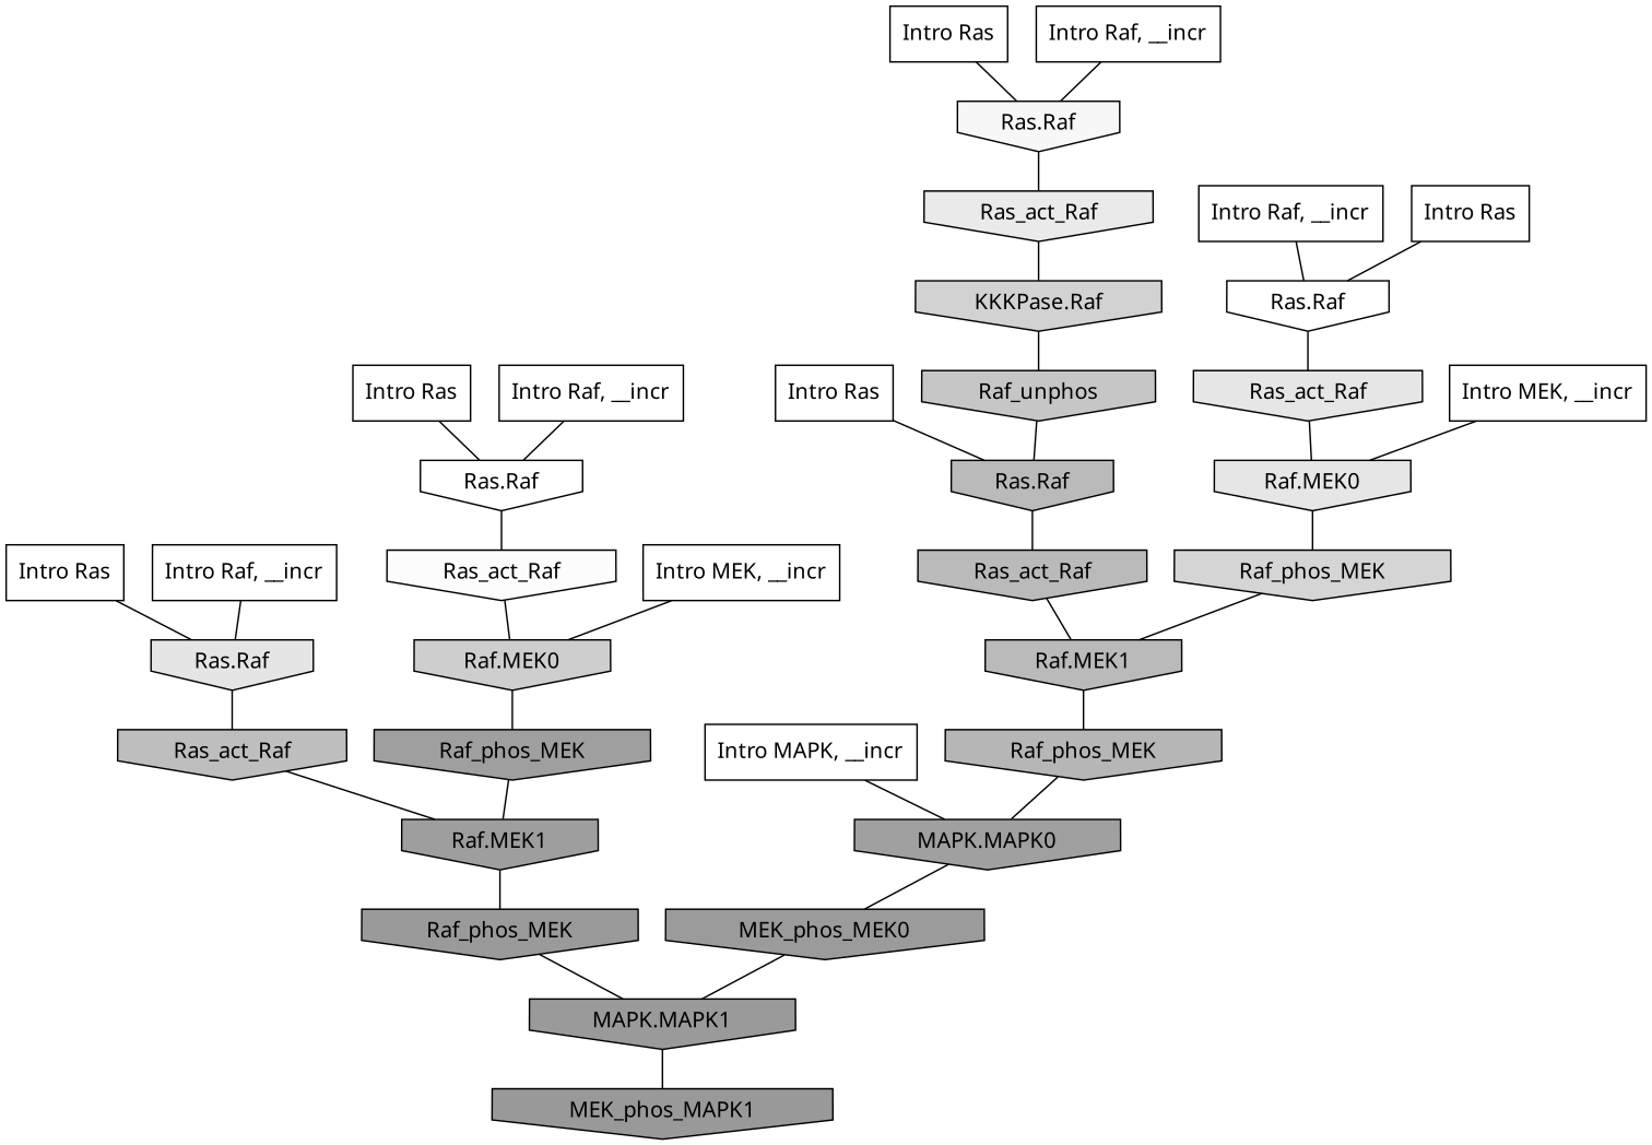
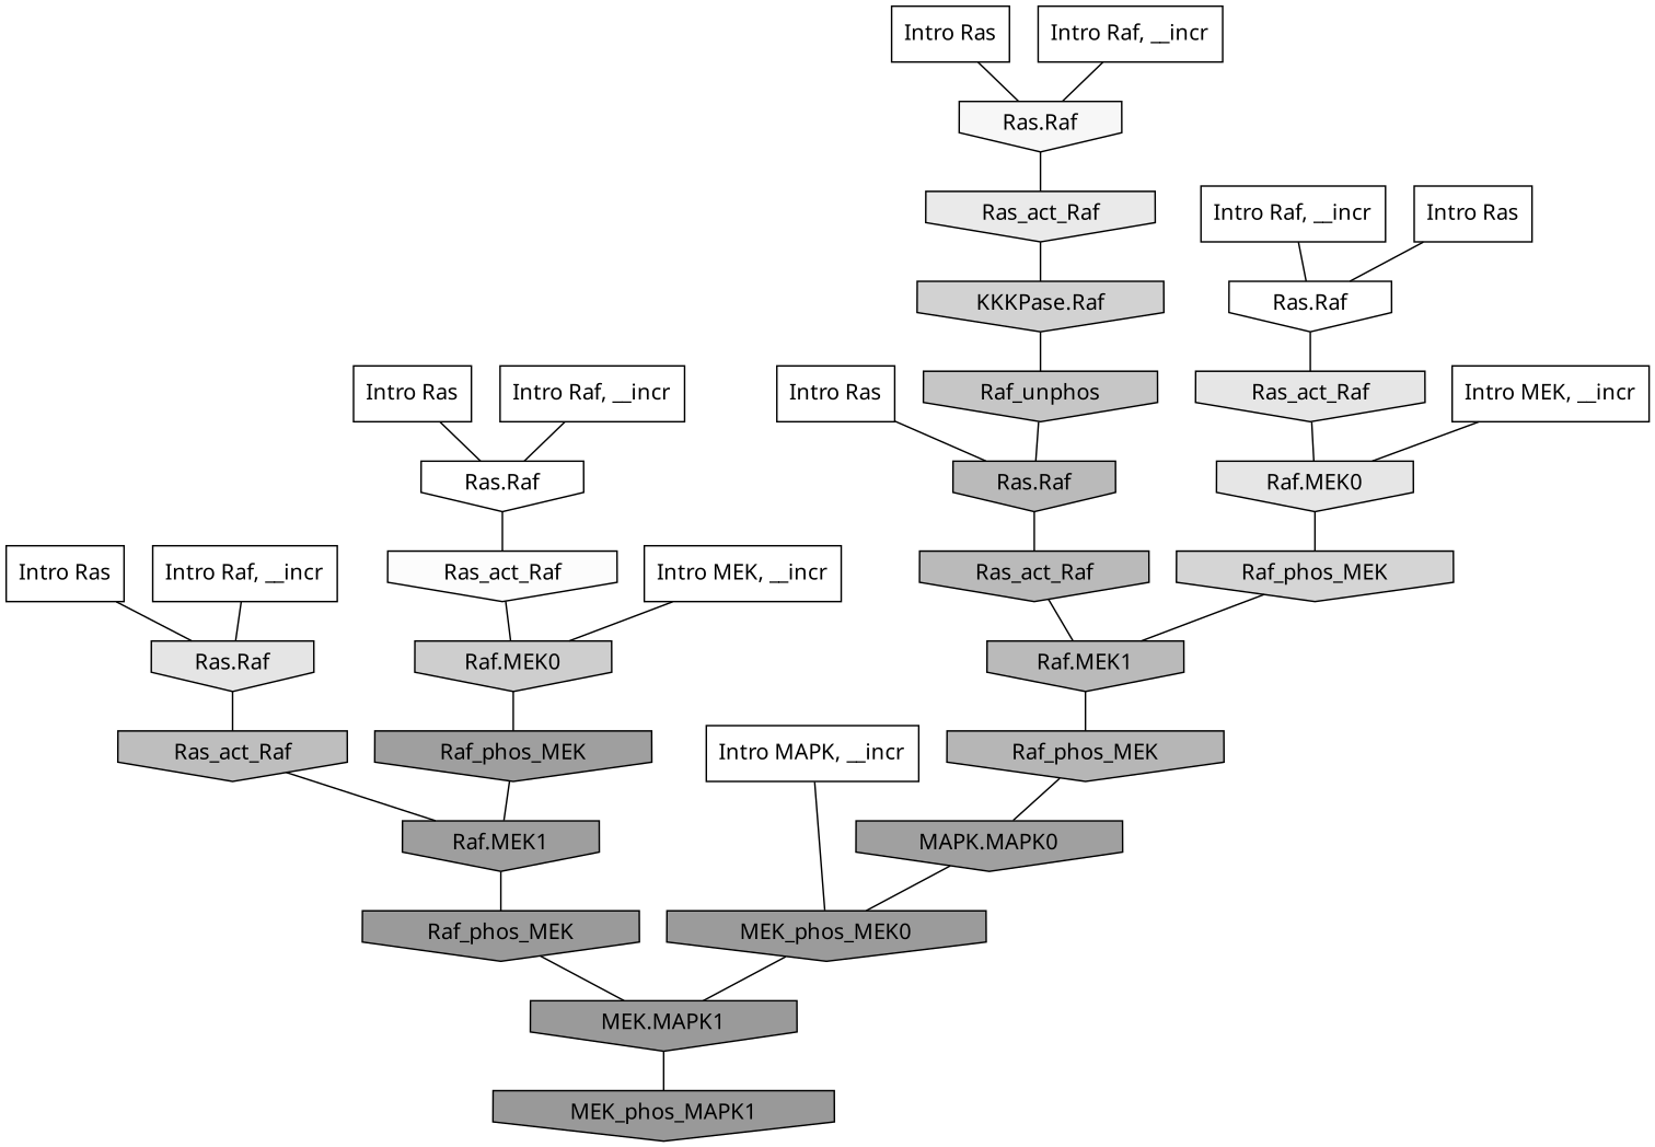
  digraph {
    rankdir=TB
    ranksep=0.30
    node [fillcolor="0.000 0.000 1.000" fontname="CMU Serif" shape=invhouse style=filled]
    edge [color="0.000 0.000 0.000" dir=none fontname="CMU Serif"]
    n1 [label="Intro Ras" shape=rectangle]
    n2 [label="Ras.Raf"]
    n3 [fillcolor="0.000 0.000 0.988" label=Ras_act_Raf]
    n4 [label="Intro Ras" shape=rectangle]
    n5 [fillcolor="0.000 0.000 0.730" label="Ras.Raf"]
    n6 [fillcolor="0.000 0.000 0.729" label=Ras_act_Raf]
    n7 [label="Intro Ras" shape=rectangle]
    n8 [fillcolor="0.000 0.000 0.966" label="Ras.Raf"]
    n9 [fillcolor="0.000 0.000 0.916" label=Ras_act_Raf]
    n10 [label="Intro Ras" shape=rectangle]
    n11 [fillcolor="0.000 0.000 0.898" label="Ras.Raf"]
    n12 [fillcolor="0.000 0.000 0.746" label=Ras_act_Raf]
    n13 [label="Intro Ras" shape=rectangle]
    n14 [label="Ras.Raf"]
    n15 [fillcolor="0.000 0.000 0.902" label=Ras_act_Raf]
    n16 [label="Intro Raf, __incr" shape=rectangle]
    n17 [label="Intro Raf, __incr" shape=rectangle]
    n18 [label="Intro Raf, __incr" shape=rectangle]
    n19 [label="Intro Raf, __incr" shape=rectangle]
    n20 [label="Intro MEK, __incr" shape=rectangle]
    n21 [fillcolor="0.000 0.000 0.808" label="Raf.MEK0"]
    n22 [fillcolor="0.000 0.000 0.624" label=Raf_phos_MEK]
    n23 [label="Intro MEK, __incr" shape=rectangle]
    n24 [fillcolor="0.000 0.000 0.902" label="Raf.MEK0"]
    n25 [fillcolor="0.000 0.000 0.835" label=Raf_phos_MEK]
    n26 [label="Intro MAPK, __incr" shape=rectangle]
    n27 [fillcolor="0.000 0.000 0.628" label="MAPK.MAPK0"]
    n28 [fillcolor="0.000 0.000 0.607" label=MEK_phos_MEK0]
    n29 [fillcolor="0.000 0.000 0.823" label="KKKPase.Raf"]
    n30 [fillcolor="0.000 0.000 0.774" label=Raf_unphos]
    n31 [fillcolor="0.000 0.000 0.729" label="Raf.MEK1"]
    n32 [fillcolor="0.000 0.000 0.621" label="Raf.MEK1"]
    n33 [fillcolor="0.000 0.000 0.714" label=Raf_phos_MEK]
    n34 [fillcolor="0.000 0.000 0.605" label=Raf_phos_MEK]
-   n35 [fillcolor="0.000 0.000 0.605" label="MAPK.MAPK1"]
+   n35 [fillcolor="0.000 0.000 0.605" label="MEK.MAPK1"]
    n36 [fillcolor="0.000 0.000 0.600" label=MEK_phos_MAPK1]
    n1 -> n2
    n2 -> n3
    n3 -> n21
    n4 -> n5
    n5 -> n6
    n6 -> n31
    n7 -> n8
    n8 -> n9
    n9 -> n29
    n10 -> n11
    n11 -> n12
    n12 -> n32
    n13 -> n14
    n14 -> n15
    n15 -> n24
    n16 -> n8
    n17 -> n11
    n18 -> n2
    n19 -> n14
    n20 -> n21
    n21 -> n22
    n22 -> n32
    n23 -> n24
    n24 -> n25
    n25 -> n31
-   n26 -> n27
+   n26 -> n28
    n27 -> n28
    n28 -> n35
    n29 -> n30
    n30 -> n5
    n31 -> n33
    n32 -> n34
    n33 -> n27
    n34 -> n35
    n35 -> n36
  }
